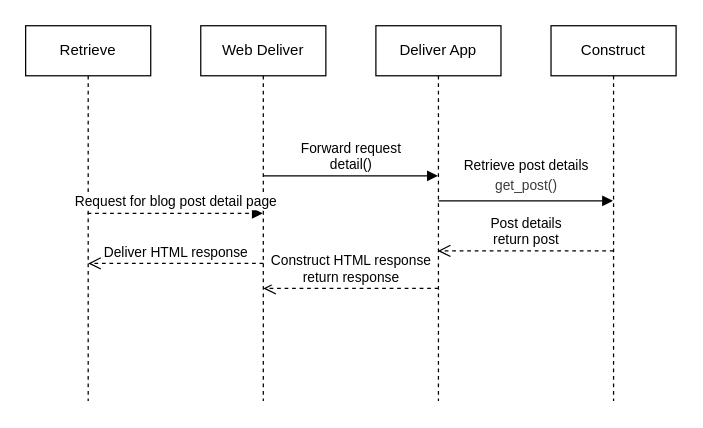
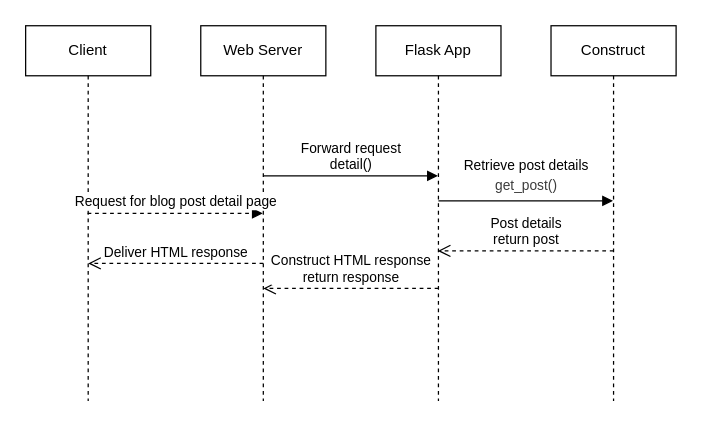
  <mxCell id="0" />
  <mxCell id="1" parent="0" />
- <mxCell id="2" value="Retrieve" style="shape=umlLifeline;perimeter=lifelinePerimeter;whiteSpace=wrap;html=1;container=0;dropTarget=0;collapsible=0;recursiveResize=0;outlineConnect=0;portConstraint=eastwest;newEdgeStyle={&quot;edgeStyle&quot;:&quot;elbowEdgeStyle&quot;,&quot;elbow&quot;:&quot;vertical&quot;,&quot;curved&quot;:0,&quot;rounded&quot;:0};" parent="1" vertex="1"><mxGeometry x="20" y="20" width="100" height="300" as="geometry" /></mxCell>
- <mxCell id="3" value="Web Deliver" style="shape=umlLifeline;perimeter=lifelinePerimeter;whiteSpace=wrap;html=1;container=0;dropTarget=0;collapsible=0;recursiveResize=0;outlineConnect=0;portConstraint=eastwest;newEdgeStyle={&quot;edgeStyle&quot;:&quot;elbowEdgeStyle&quot;,&quot;elbow&quot;:&quot;vertical&quot;,&quot;curved&quot;:0,&quot;rounded&quot;:0};" parent="1" vertex="1"><mxGeometry x="160" y="20" width="100" height="300" as="geometry" /></mxCell>
+ <mxCell id="2" value="Client" style="shape=umlLifeline;perimeter=lifelinePerimeter;whiteSpace=wrap;html=1;container=0;dropTarget=0;collapsible=0;recursiveResize=0;outlineConnect=0;portConstraint=eastwest;newEdgeStyle={&quot;edgeStyle&quot;:&quot;elbowEdgeStyle&quot;,&quot;elbow&quot;:&quot;vertical&quot;,&quot;curved&quot;:0,&quot;rounded&quot;:0};" parent="1" vertex="1"><mxGeometry x="20" y="20" width="100" height="300" as="geometry" /></mxCell>
+ <mxCell id="3" value="Web Server" style="shape=umlLifeline;perimeter=lifelinePerimeter;whiteSpace=wrap;html=1;container=0;dropTarget=0;collapsible=0;recursiveResize=0;outlineConnect=0;portConstraint=eastwest;newEdgeStyle={&quot;edgeStyle&quot;:&quot;elbowEdgeStyle&quot;,&quot;elbow&quot;:&quot;vertical&quot;,&quot;curved&quot;:0,&quot;rounded&quot;:0};" parent="1" vertex="1"><mxGeometry x="160" y="20" width="100" height="300" as="geometry" /></mxCell>
  <mxCell id="4" value="Request for blog post detail page" style="html=1;verticalAlign=bottom;endArrow=block;edgeStyle=elbowEdgeStyle;elbow=vertical;curved=0;rounded=0;dashed=1;" parent="1" source="2" target="3" edge="1"><mxGeometry relative="1" as="geometry"><mxPoint x="69.5" y="169" as="sourcePoint" /><Array as="points"><mxPoint x="120" y="119" /></Array><mxPoint x="210" y="130" as="targetPoint" /></mxGeometry></mxCell>
- <mxCell id="5" value="Deliver App" style="shape=umlLifeline;perimeter=lifelinePerimeter;whiteSpace=wrap;html=1;container=0;dropTarget=0;collapsible=0;recursiveResize=0;outlineConnect=0;portConstraint=eastwest;newEdgeStyle={&quot;edgeStyle&quot;:&quot;elbowEdgeStyle&quot;,&quot;elbow&quot;:&quot;vertical&quot;,&quot;curved&quot;:0,&quot;rounded&quot;:0};" vertex="1" parent="1"><mxGeometry x="300" y="20" width="100" height="300" as="geometry" /></mxCell>
+ <mxCell id="5" value="Flask App" style="shape=umlLifeline;perimeter=lifelinePerimeter;whiteSpace=wrap;html=1;container=0;dropTarget=0;collapsible=0;recursiveResize=0;outlineConnect=0;portConstraint=eastwest;newEdgeStyle={&quot;edgeStyle&quot;:&quot;elbowEdgeStyle&quot;,&quot;elbow&quot;:&quot;vertical&quot;,&quot;curved&quot;:0,&quot;rounded&quot;:0};" vertex="1" parent="1"><mxGeometry x="300" y="20" width="100" height="300" as="geometry" /></mxCell>
  <mxCell id="6" value="Construct" style="shape=umlLifeline;perimeter=lifelinePerimeter;whiteSpace=wrap;html=1;container=0;dropTarget=0;collapsible=0;recursiveResize=0;outlineConnect=0;portConstraint=eastwest;newEdgeStyle={&quot;edgeStyle&quot;:&quot;elbowEdgeStyle&quot;,&quot;elbow&quot;:&quot;vertical&quot;,&quot;curved&quot;:0,&quot;rounded&quot;:0};" vertex="1" parent="1"><mxGeometry x="440" y="20" width="100" height="300" as="geometry" /></mxCell>
  <mxCell id="7" value="Forward request&lt;br&gt;detail()" style="html=1;verticalAlign=bottom;endArrow=block;edgeStyle=elbowEdgeStyle;elbow=vertical;curved=0;rounded=0;" edge="1" parent="1" target="5"><mxGeometry relative="1" as="geometry"><mxPoint x="210" y="140" as="sourcePoint" /><Array as="points"><mxPoint x="300" y="140" /></Array><mxPoint x="350" y="140" as="targetPoint" /></mxGeometry></mxCell>
  <mxCell id="8" value="Retrieve post details&lt;br&gt;&lt;div style=&quot;color: rgb(59, 59, 59); line-height: 19px;&quot;&gt;&lt;font style=&quot;font-size: 11px;&quot;&gt;get_post()&lt;/font&gt;&lt;/div&gt;" style="html=1;verticalAlign=bottom;endArrow=block;edgeStyle=elbowEdgeStyle;elbow=vertical;curved=0;rounded=0;" edge="1" parent="1" target="6"><mxGeometry relative="1" as="geometry"><mxPoint x="350" y="160" as="sourcePoint" /><Array as="points"><mxPoint x="440" y="160" /></Array><mxPoint x="490" y="160" as="targetPoint" /></mxGeometry></mxCell>
  <mxCell id="9" value="Post details&lt;br&gt;return post" style="html=1;verticalAlign=bottom;endArrow=open;dashed=1;endSize=8;edgeStyle=elbowEdgeStyle;elbow=horizontal;curved=0;rounded=0;" edge="1" parent="1" target="5"><mxGeometry relative="1" as="geometry"><mxPoint x="350" y="200" as="targetPoint" /><Array as="points"><mxPoint x="415" y="200" /></Array><mxPoint x="490" y="200" as="sourcePoint" /></mxGeometry></mxCell>
  <mxCell id="10" value="Construct HTML response&lt;br&gt;return response" style="html=1;verticalAlign=bottom;endArrow=open;dashed=1;endSize=8;edgeStyle=elbowEdgeStyle;elbow=vertical;curved=0;rounded=0;" edge="1" parent="1"><mxGeometry relative="1" as="geometry"><mxPoint x="210" y="230" as="targetPoint" /><Array as="points"><mxPoint x="275" y="230" /></Array><mxPoint x="350" y="230" as="sourcePoint" /><mxPoint as="offset" /></mxGeometry></mxCell>
  <mxCell id="11" value="Deliver HTML response" style="html=1;verticalAlign=bottom;endArrow=open;dashed=1;endSize=8;edgeStyle=elbowEdgeStyle;elbow=vertical;curved=0;rounded=0;" edge="1" parent="1"><mxGeometry relative="1" as="geometry"><mxPoint x="70" y="210" as="targetPoint" /><Array as="points"><mxPoint x="135" y="210" /></Array><mxPoint x="210" y="210" as="sourcePoint" /></mxGeometry></mxCell>
